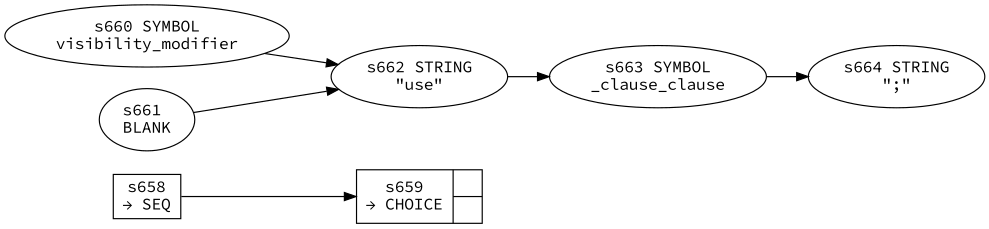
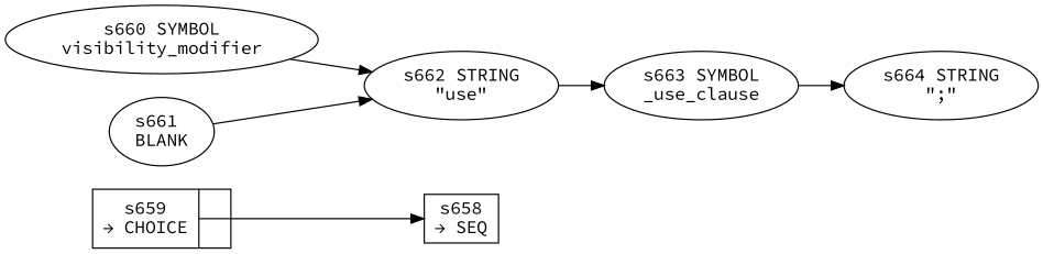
  digraph {
    fontname="Source Code Pro"
    rankdir=LR
    node [fontname="Source Code Pro"]
    edge [fontname="Source Code Pro"]
    n1 [fixedsize=false label="s658\n&rarr; SEQ" peripheries=1 shape=record]
    n2 [fixedsize=false label="{s659\n&rarr; CHOICE|{<p0>|<p1>}}" peripheries=1 shape=record]
    n3 [label="s660 SYMBOL\nvisibility_modifier"]
    n4 [label="s662 STRING\n\"use\""]
    n5 [label="s661 \nBLANK"]
-   n6 [label="s663 SYMBOL\n_clause_clause"]
+   n6 [label="s663 SYMBOL\n_use_clause"]
    n7 [label="s664 STRING\n\";\""]
-   n1 -> n2
+   n2 -> n1
    n3 -> n4
    n4 -> n6
    n5 -> n4
    n6 -> n7
  }
